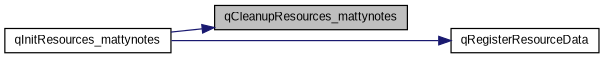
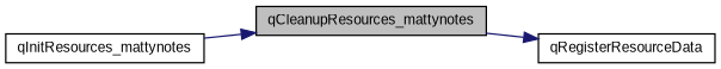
  digraph {
    fontname="Liberation Sans"
    rankdir=LR
    node [color=black fillcolor=white fontname="Liberation Sans" fontsize=10 shape=record style=filled]
    edge [color=midnightblue fontname="Liberation Sans" fontsize=10 labelfontname=Helvetica labelfontsize=10 style=solid]
    n1 [fillcolor=grey75 fontcolor=black height=0.2 label=qCleanupResources_mattynotes width=0.4]
    n2 [height=0.2 label=qInitResources_mattynotes width=0.4]
    n3 [height=0.2 label=qRegisterResourceData width=0.4]
    n2 -> n1
-   n2 -> n3
+   n1 -> n3
  }
